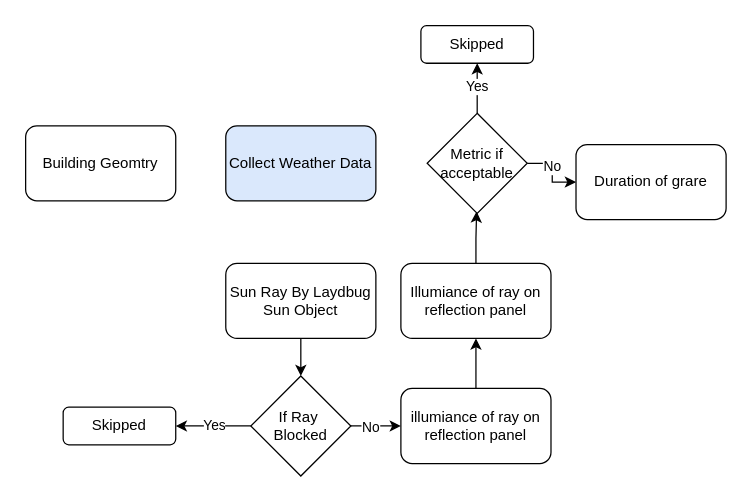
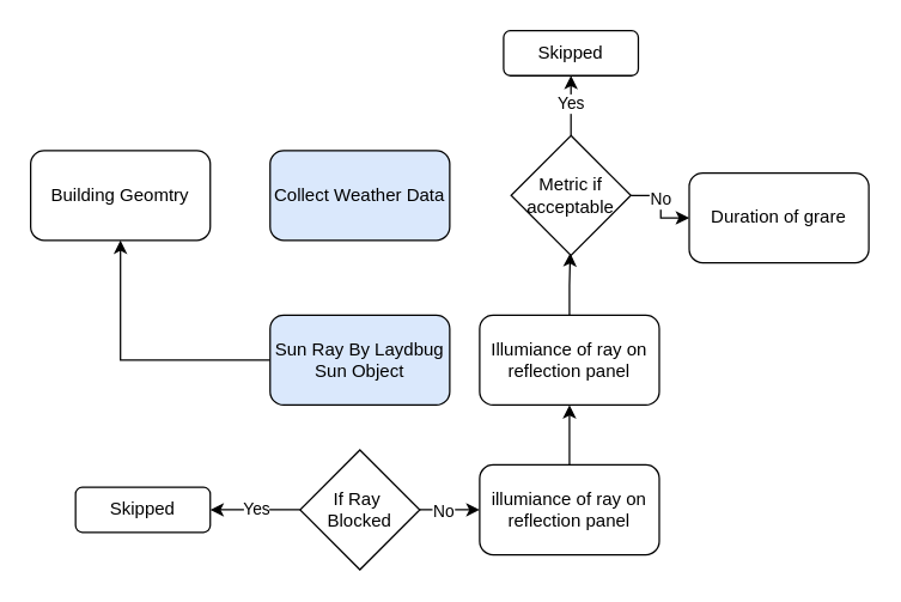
  <mxCell id="0" />
  <mxCell id="1" parent="0" />
  <mxCell id="2" value="Collect Weather Data" style="rounded=1;whiteSpace=wrap;html=1;fillColor=#dae8fc;" parent="1" vertex="1"><mxGeometry x="180" y="100" width="120" height="60" as="geometry" /></mxCell>
- <mxCell id="3" style="edgeStyle=orthogonalEdgeStyle;rounded=0;orthogonalLoop=1;jettySize=auto;html=1;" parent="1" source="4" target="9" edge="1"><mxGeometry relative="1" as="geometry" /></mxCell>
- <mxCell id="4" value="Sun Ray By Laydbug Sun Object" style="rounded=1;whiteSpace=wrap;html=1;" parent="1" vertex="1"><mxGeometry x="180" y="210" width="120" height="60" as="geometry" /></mxCell>
+ <mxCell id="3" style="edgeStyle=orthogonalEdgeStyle;rounded=0;orthogonalLoop=1;jettySize=auto;html=1;" parent="1" source="4" target="22" edge="1"><mxGeometry relative="1" as="geometry" /></mxCell>
+ <mxCell id="4" value="Sun Ray By Laydbug Sun Object" style="rounded=1;whiteSpace=wrap;html=1;fillColor=#dae8fc;" parent="1" vertex="1"><mxGeometry x="180" y="210" width="120" height="60" as="geometry" /></mxCell>
  <mxCell id="5" style="edgeStyle=orthogonalEdgeStyle;rounded=0;orthogonalLoop=1;jettySize=auto;html=1;" parent="1" source="9" target="10" edge="1"><mxGeometry relative="1" as="geometry" /></mxCell>
  <mxCell id="6" value="Yes" style="edgeLabel;html=1;align=center;verticalAlign=middle;resizable=0;points=[];" parent="5" vertex="1" connectable="0"><mxGeometry y="-1" relative="1" as="geometry"><mxPoint as="offset" /></mxGeometry></mxCell>
  <mxCell id="7" style="edgeStyle=orthogonalEdgeStyle;rounded=0;orthogonalLoop=1;jettySize=auto;html=1;" parent="1" source="9" target="12" edge="1"><mxGeometry relative="1" as="geometry" /></mxCell>
  <mxCell id="8" value="No" style="edgeLabel;html=1;align=center;verticalAlign=middle;resizable=0;points=[];" parent="7" vertex="1" connectable="0"><mxGeometry x="-0.24" relative="1" as="geometry"><mxPoint as="offset" /></mxGeometry></mxCell>
  <mxCell id="9" value="&lt;div&gt;If Ray&amp;nbsp;&lt;/div&gt;&lt;div&gt;Blocked&lt;/div&gt;" style="rhombus;whiteSpace=wrap;html=1;" parent="1" vertex="1"><mxGeometry x="200" y="300" width="80" height="80" as="geometry" /></mxCell>
  <mxCell id="10" value="Skipped" style="rounded=1;whiteSpace=wrap;html=1;" parent="1" vertex="1"><mxGeometry x="50" y="325" width="90" height="30" as="geometry" /></mxCell>
  <mxCell id="11" style="edgeStyle=orthogonalEdgeStyle;rounded=0;orthogonalLoop=1;jettySize=auto;html=1;" parent="1" source="12" target="14" edge="1"><mxGeometry relative="1" as="geometry" /></mxCell>
  <mxCell id="12" value="illumiance of ray on reflection panel" style="rounded=1;whiteSpace=wrap;html=1;" parent="1" vertex="1"><mxGeometry x="320" y="310" width="120" height="60" as="geometry" /></mxCell>
  <mxCell id="13" style="edgeStyle=orthogonalEdgeStyle;rounded=0;orthogonalLoop=1;jettySize=auto;html=1;entryX=0.494;entryY=0.981;entryDx=0;entryDy=0;entryPerimeter=0;" parent="1" source="14" target="19" edge="1"><mxGeometry relative="1" as="geometry"><mxPoint x="240" y="730" as="targetPoint" /></mxGeometry></mxCell>
  <mxCell id="14" value="Illumiance of ray on reflection panel" style="rounded=1;whiteSpace=wrap;html=1;" parent="1" vertex="1"><mxGeometry x="320" y="210" width="120" height="60" as="geometry" /></mxCell>
  <mxCell id="15" style="edgeStyle=orthogonalEdgeStyle;rounded=0;orthogonalLoop=1;jettySize=auto;html=1;" parent="1" source="19" target="20" edge="1"><mxGeometry relative="1" as="geometry" /></mxCell>
  <mxCell id="16" value="No" style="edgeLabel;html=1;align=center;verticalAlign=middle;resizable=0;points=[];" parent="15" vertex="1" connectable="0"><mxGeometry x="-0.172" y="-1" relative="1" as="geometry"><mxPoint as="offset" /></mxGeometry></mxCell>
  <mxCell id="17" style="edgeStyle=orthogonalEdgeStyle;rounded=0;orthogonalLoop=1;jettySize=auto;html=1;" parent="1" source="19" target="21" edge="1"><mxGeometry relative="1" as="geometry" /></mxCell>
  <mxCell id="18" value="Yes" style="edgeLabel;html=1;align=center;verticalAlign=middle;resizable=0;points=[];" parent="17" vertex="1" connectable="0"><mxGeometry x="0.098" y="1" relative="1" as="geometry"><mxPoint as="offset" /></mxGeometry></mxCell>
  <mxCell id="19" value="Metric if acceptable" style="rhombus;whiteSpace=wrap;html=1;" parent="1" vertex="1"><mxGeometry x="341" y="90" width="80" height="80" as="geometry" /></mxCell>
  <mxCell id="20" value="Duration of grare" style="rounded=1;whiteSpace=wrap;html=1;" parent="1" vertex="1"><mxGeometry x="460" y="115" width="120" height="60" as="geometry" /></mxCell>
  <mxCell id="21" value="Skipped" style="rounded=1;whiteSpace=wrap;html=1;" parent="1" vertex="1"><mxGeometry x="336" y="20" width="90" height="30" as="geometry" /></mxCell>
  <mxCell id="22" value="Building Geomtry" style="rounded=1;whiteSpace=wrap;html=1;" parent="1" vertex="1"><mxGeometry x="20" y="100" width="120" height="60" as="geometry" /></mxCell>
